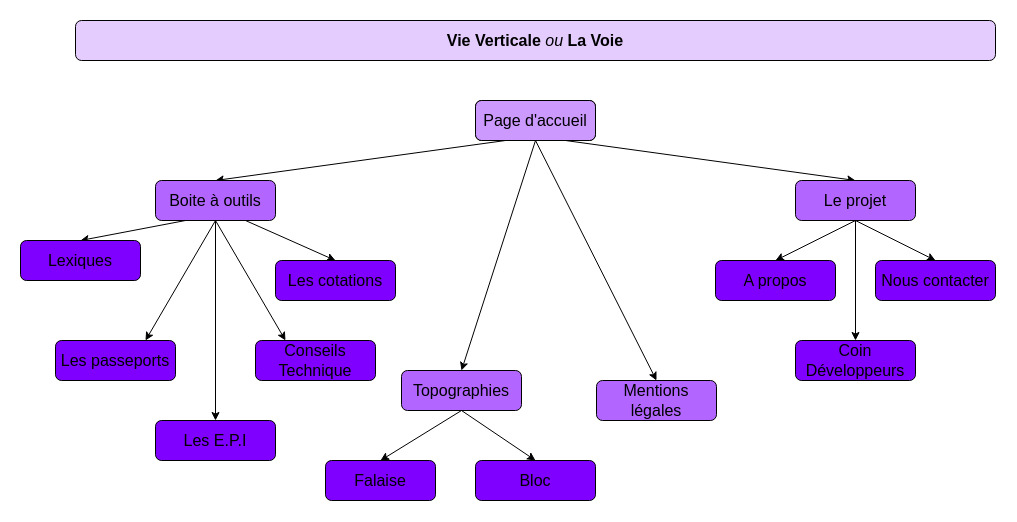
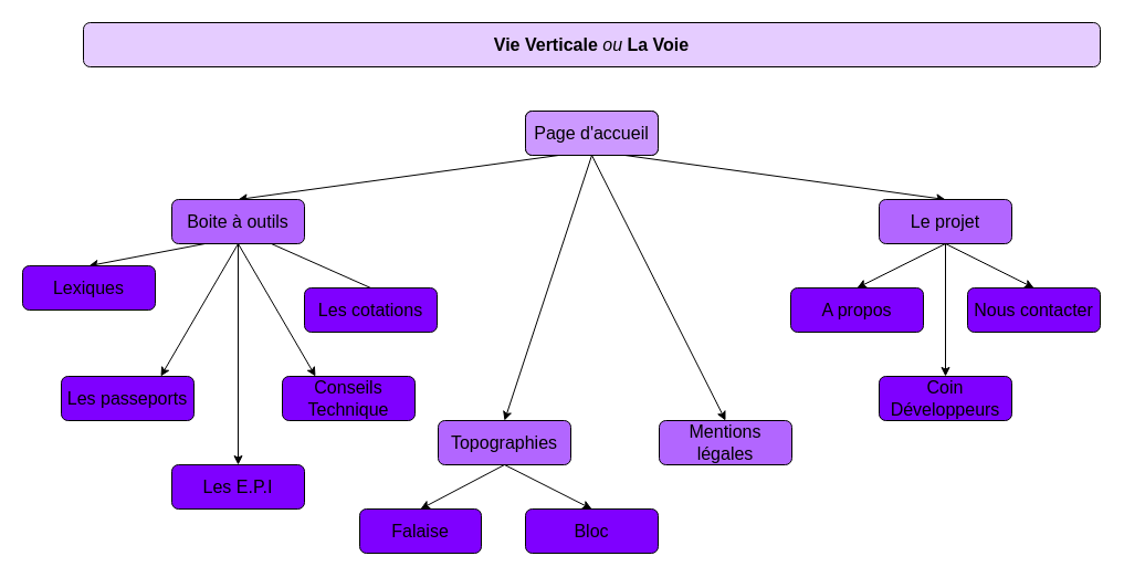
  <mxCell id="0" />
  <mxCell id="1" parent="0" />
  <mxCell id="2" value="&lt;font style=&quot;font-size: 16px;&quot;&gt;&lt;b&gt;Vie Verticale&lt;/b&gt; &lt;i&gt;ou &lt;/i&gt;&lt;b&gt;La Voie&lt;/b&gt;&lt;/font&gt;" style="text;html=1;strokeColor=default;fillColor=#E5CCFF;align=center;verticalAlign=middle;whiteSpace=wrap;rounded=1;fontColor=#000000;labelBackgroundColor=none;" vertex="1" parent="1"><mxGeometry x="75" y="20" width="920" height="40" as="geometry" /></mxCell>
  <mxCell id="3" style="edgeStyle=none;rounded=1;orthogonalLoop=1;jettySize=auto;html=1;exitX=0.75;exitY=1;exitDx=0;exitDy=0;entryX=0.5;entryY=0;entryDx=0;entryDy=0;fontSize=16;fontColor=#000000;labelBackgroundColor=none;" edge="1" parent="1" source="7" target="13"><mxGeometry relative="1" as="geometry" /></mxCell>
  <mxCell id="4" style="edgeStyle=none;rounded=1;orthogonalLoop=1;jettySize=auto;html=1;exitX=0.25;exitY=1;exitDx=0;exitDy=0;entryX=0.5;entryY=0;entryDx=0;entryDy=0;fontSize=16;fontColor=#000000;labelBackgroundColor=none;" edge="1" parent="1" source="7" target="25"><mxGeometry relative="1" as="geometry"><mxPoint x="215" y="180" as="targetPoint" /></mxGeometry></mxCell>
  <mxCell id="5" style="edgeStyle=none;rounded=1;orthogonalLoop=1;jettySize=auto;html=1;exitX=0.5;exitY=1;exitDx=0;exitDy=0;entryX=0.5;entryY=0;entryDx=0;entryDy=0;fontSize=16;startArrow=none;startFill=0;fontColor=#000000;labelBackgroundColor=none;" edge="1" parent="1" source="7" target="32"><mxGeometry relative="1" as="geometry"><mxPoint x="415" y="380" as="targetPoint" /></mxGeometry></mxCell>
  <mxCell id="6" style="edgeStyle=none;rounded=1;orthogonalLoop=1;jettySize=auto;html=1;exitX=0.5;exitY=1;exitDx=0;exitDy=0;entryX=0.5;entryY=0;entryDx=0;entryDy=0;fontSize=16;startArrow=none;startFill=0;fontColor=#000000;labelBackgroundColor=none;" edge="1" parent="1" source="7" target="8"><mxGeometry relative="1" as="geometry" /></mxCell>
  <mxCell id="7" value="&lt;font style=&quot;font-size: 16px;&quot;&gt;Page d'accueil&lt;/font&gt;" style="text;html=1;strokeColor=default;fillColor=none;align=center;verticalAlign=middle;whiteSpace=wrap;rounded=1;fontColor=#000000;labelBackgroundColor=none;" vertex="1" parent="1"><mxGeometry x="475" y="100" width="120" height="40" as="geometry" /></mxCell>
  <mxCell id="8" value="&lt;font style=&quot;font-size: 16px;&quot;&gt;Mentions légales&lt;/font&gt;" style="text;html=1;strokeColor=default;fillColor=#B266FF;align=center;verticalAlign=middle;whiteSpace=wrap;rounded=1;fontColor=#000000;labelBackgroundColor=none;fillStyle=solid;" vertex="1" parent="1"><mxGeometry x="596" y="380" width="120" height="40" as="geometry" /></mxCell>
- <mxCell id="9" style="edgeStyle=none;rounded=1;orthogonalLoop=1;jettySize=auto;html=1;exitX=0.75;exitY=1;exitDx=0;exitDy=0;entryX=0.5;entryY=0;entryDx=0;entryDy=0;fontSize=16;fontColor=#000000;labelBackgroundColor=none;" edge="1" parent="1" source="25" target="22"><mxGeometry relative="1" as="geometry"><mxPoint x="295" y="260" as="targetPoint" /></mxGeometry></mxCell>
+ <mxCell id="9" style="edgeStyle=none;rounded=1;orthogonalLoop=1;jettySize=auto;html=1;exitX=0.75;exitY=1;exitDx=0;exitDy=0;entryX=0.5;entryY=0;entryDx=0;entryDy=0;fontSize=16;fontColor=#000000;labelBackgroundColor=none;endArrow=none;" edge="1" parent="1" source="25" target="22"><mxGeometry relative="1" as="geometry"><mxPoint x="295" y="260" as="targetPoint" /></mxGeometry></mxCell>
  <mxCell id="10" value="&lt;font style=&quot;font-size: 16px;&quot;&gt;Les passeports&lt;/font&gt;" style="text;html=1;strokeColor=default;fillColor=#7F00FF;align=center;verticalAlign=middle;whiteSpace=wrap;rounded=1;fontColor=#000000;labelBackgroundColor=none;" vertex="1" parent="1"><mxGeometry x="55" y="340" width="120" height="40" as="geometry" /></mxCell>
  <mxCell id="11" style="edgeStyle=none;rounded=1;orthogonalLoop=1;jettySize=auto;html=1;exitX=0.5;exitY=1;exitDx=0;exitDy=0;entryX=0.75;entryY=0;entryDx=0;entryDy=0;fontSize=16;fontColor=#000000;labelBackgroundColor=none;" edge="1" parent="1" source="25" target="10"><mxGeometry relative="1" as="geometry"><mxPoint x="215" y="220" as="sourcePoint" /></mxGeometry></mxCell>
  <mxCell id="12" style="edgeStyle=none;rounded=1;orthogonalLoop=1;jettySize=auto;html=1;exitX=0.25;exitY=1;exitDx=0;exitDy=0;entryX=0.5;entryY=0;entryDx=0;entryDy=0;fontSize=16;fontColor=#000000;labelBackgroundColor=none;" edge="1" parent="1" source="25" target="21"><mxGeometry relative="1" as="geometry" /></mxCell>
  <mxCell id="13" value="&lt;font style=&quot;font-size: 16px;&quot;&gt;Le projet&lt;/font&gt;" style="text;html=1;strokeColor=default;fillColor=#B266FF;align=center;verticalAlign=middle;whiteSpace=wrap;rounded=1;fontColor=#000000;labelBackgroundColor=none;fillStyle=solid;" vertex="1" parent="1"><mxGeometry x="795" y="180" width="120" height="40" as="geometry" /></mxCell>
  <mxCell id="14" value="&lt;span style=&quot;font-size: 16px;&quot;&gt;Coin Développeurs&lt;/span&gt;" style="text;html=1;strokeColor=default;fillColor=#7F00FF;align=center;verticalAlign=middle;whiteSpace=wrap;rounded=1;fontColor=#000000;labelBackgroundColor=none;fillStyle=solid;" vertex="1" parent="1"><mxGeometry x="795" y="340" width="120" height="40" as="geometry" /></mxCell>
  <mxCell id="15" style="edgeStyle=none;rounded=1;orthogonalLoop=1;jettySize=auto;html=1;exitX=0.5;exitY=1;exitDx=0;exitDy=0;entryX=0.5;entryY=0;entryDx=0;entryDy=0;fontSize=16;fontColor=#000000;labelBackgroundColor=none;" edge="1" parent="1" source="13" target="14"><mxGeometry relative="1" as="geometry" /></mxCell>
  <mxCell id="16" value="&lt;font style=&quot;font-size: 16px;&quot;&gt;Nous contacter&lt;/font&gt;" style="text;html=1;strokeColor=default;fillColor=#7F00FF;align=center;verticalAlign=middle;whiteSpace=wrap;rounded=1;fontColor=#000000;labelBackgroundColor=none;fillStyle=solid;" vertex="1" parent="1"><mxGeometry x="875" y="260" width="120" height="40" as="geometry" /></mxCell>
  <mxCell id="17" style="edgeStyle=none;rounded=1;orthogonalLoop=1;jettySize=auto;html=1;exitX=0.5;exitY=1;exitDx=0;exitDy=0;entryX=0.5;entryY=0;entryDx=0;entryDy=0;fontSize=16;fontColor=#000000;labelBackgroundColor=none;" edge="1" parent="1" source="13" target="16"><mxGeometry relative="1" as="geometry" /></mxCell>
  <mxCell id="18" value="&lt;font style=&quot;font-size: 16px;&quot;&gt;A propos&lt;/font&gt;" style="text;html=1;strokeColor=default;fillColor=#7F00FF;align=center;verticalAlign=middle;whiteSpace=wrap;rounded=1;fontColor=#000000;labelBackgroundColor=none;fillStyle=solid;" vertex="1" parent="1"><mxGeometry x="715" y="260" width="120" height="40" as="geometry" /></mxCell>
  <mxCell id="19" style="edgeStyle=none;rounded=1;orthogonalLoop=1;jettySize=auto;html=1;exitX=0.5;exitY=1;exitDx=0;exitDy=0;entryX=0.5;entryY=0;entryDx=0;entryDy=0;fontSize=16;fontColor=#000000;labelBackgroundColor=none;" edge="1" parent="1" source="13" target="18"><mxGeometry relative="1" as="geometry" /></mxCell>
  <mxCell id="20" value="&lt;font style=&quot;font-size: 16px;&quot;&gt;Page d'accueil&lt;/font&gt;" style="text;html=1;strokeColor=default;fillColor=#CC99FF;align=center;verticalAlign=middle;whiteSpace=wrap;rounded=1;fontColor=#000000;labelBackgroundColor=none;" vertex="1" parent="1"><mxGeometry x="475" y="100" width="120" height="40" as="geometry" /></mxCell>
  <mxCell id="21" value="&lt;font style=&quot;font-size: 16px;&quot;&gt;Lexiques&lt;/font&gt;" style="text;html=1;strokeColor=default;fillColor=#7F00FF;align=center;verticalAlign=middle;whiteSpace=wrap;rounded=1;fontColor=#000000;labelBackgroundColor=none;" vertex="1" parent="1"><mxGeometry x="20" y="240" width="120" height="40" as="geometry" /></mxCell>
  <mxCell id="22" value="&lt;font style=&quot;font-size: 16px;&quot;&gt;Les cotations&lt;/font&gt;" style="text;html=1;strokeColor=default;fillColor=#7F00FF;align=center;verticalAlign=middle;whiteSpace=wrap;rounded=1;fontColor=#000000;labelBackgroundColor=none;fillStyle=solid;" vertex="1" parent="1"><mxGeometry x="275" y="260" width="120" height="40" as="geometry" /></mxCell>
  <mxCell id="23" style="edgeStyle=none;rounded=1;orthogonalLoop=1;jettySize=auto;html=1;exitX=0.5;exitY=1;exitDx=0;exitDy=0;entryX=0.25;entryY=0;entryDx=0;entryDy=0;labelBackgroundColor=none;fontSize=16;fontColor=#000000;startArrow=none;startFill=0;" edge="1" parent="1" source="25" target="26"><mxGeometry relative="1" as="geometry" /></mxCell>
  <mxCell id="24" style="edgeStyle=none;rounded=1;orthogonalLoop=1;jettySize=auto;html=1;exitX=0.5;exitY=1;exitDx=0;exitDy=0;entryX=0.5;entryY=0;entryDx=0;entryDy=0;labelBackgroundColor=none;fontSize=16;fontColor=#000000;startArrow=none;startFill=0;" edge="1" parent="1" source="25" target="27"><mxGeometry relative="1" as="geometry" /></mxCell>
  <mxCell id="25" value="&lt;font style=&quot;font-size: 16px;&quot;&gt;Boite à outils&lt;/font&gt;" style="text;html=1;strokeColor=default;fillColor=#B266FF;align=center;verticalAlign=middle;whiteSpace=wrap;rounded=1;fontColor=#000000;labelBackgroundColor=none;" vertex="1" parent="1"><mxGeometry x="155" y="180" width="120" height="40" as="geometry" /></mxCell>
  <mxCell id="26" value="&lt;font style=&quot;font-size: 16px;&quot;&gt;Conseils Technique&lt;/font&gt;" style="text;html=1;strokeColor=default;fillColor=#7F00FF;align=center;verticalAlign=middle;whiteSpace=wrap;rounded=1;fontColor=#000000;labelBackgroundColor=none;" vertex="1" parent="1"><mxGeometry x="255" y="340" width="120" height="40" as="geometry" /></mxCell>
  <mxCell id="27" value="&lt;font style=&quot;font-size: 16px;&quot;&gt;Les E.P.I&lt;/font&gt;" style="text;html=1;strokeColor=default;fillColor=#7F00FF;align=center;verticalAlign=middle;whiteSpace=wrap;rounded=1;fontColor=#000000;labelBackgroundColor=none;" vertex="1" parent="1"><mxGeometry x="155" y="420" width="120" height="40" as="geometry" /></mxCell>
  <mxCell id="28" value="&lt;font style=&quot;font-size: 16px;&quot;&gt;Falaise&lt;/font&gt;" style="text;html=1;strokeColor=default;fillColor=#7F00FF;align=center;verticalAlign=middle;whiteSpace=wrap;rounded=1;fontColor=#000000;labelBackgroundColor=none;fillStyle=solid;" vertex="1" parent="1"><mxGeometry x="325" y="460" width="110" height="40" as="geometry" /></mxCell>
  <mxCell id="29" style="rounded=1;orthogonalLoop=1;jettySize=auto;html=1;exitX=0.5;exitY=1;exitDx=0;exitDy=0;fontSize=16;entryX=0.5;entryY=0;entryDx=0;entryDy=0;fontColor=#000000;labelBackgroundColor=none;" edge="1" parent="1" source="32" target="28"><mxGeometry relative="1" as="geometry"><mxPoint x="415" y="420" as="sourcePoint" /></mxGeometry></mxCell>
  <mxCell id="30" value="&lt;font style=&quot;font-size: 16px;&quot;&gt;Bloc&lt;/font&gt;" style="text;html=1;strokeColor=default;fillColor=#7F00FF;align=center;verticalAlign=middle;whiteSpace=wrap;rounded=1;fontColor=#000000;labelBackgroundColor=none;fillStyle=solid;" vertex="1" parent="1"><mxGeometry x="475" y="460" width="120" height="40" as="geometry" /></mxCell>
  <mxCell id="31" style="edgeStyle=none;rounded=1;orthogonalLoop=1;jettySize=auto;html=1;exitX=0.5;exitY=1;exitDx=0;exitDy=0;entryX=0.5;entryY=0;entryDx=0;entryDy=0;fontSize=16;fontColor=#000000;labelBackgroundColor=none;" edge="1" parent="1" source="32" target="30"><mxGeometry relative="1" as="geometry"><mxPoint x="415" y="420" as="sourcePoint" /></mxGeometry></mxCell>
- <mxCell id="32" value="&lt;font style=&quot;font-size: 16px;&quot;&gt;Topographies&lt;/font&gt;" style="text;html=1;strokeColor=default;fillColor=#B266FF;align=center;verticalAlign=middle;whiteSpace=wrap;rounded=1;fontColor=#000000;labelBackgroundColor=none;fillStyle=solid;" vertex="1" parent="1"><mxGeometry x="401" y="370" width="120" height="40" as="geometry" /></mxCell>
+ <mxCell id="32" value="&lt;font style=&quot;font-size: 16px;&quot;&gt;Topographies&lt;/font&gt;" style="text;html=1;strokeColor=default;fillColor=#B266FF;align=center;verticalAlign=middle;whiteSpace=wrap;rounded=1;fontColor=#000000;labelBackgroundColor=none;fillStyle=solid;" vertex="1" parent="1"><mxGeometry x="396" y="380" width="120" height="40" as="geometry" /></mxCell>
